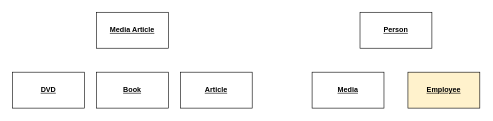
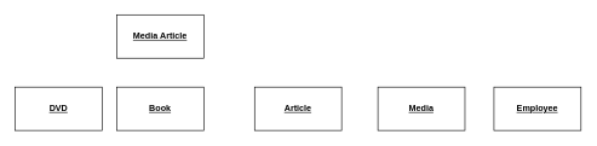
  <mxCell id="0" />
  <mxCell id="1" parent="0" />
  <mxCell id="2" value="&lt;b&gt;&lt;u&gt;Media Article&lt;/u&gt;&lt;/b&gt;" style="rounded=0;whiteSpace=wrap;html=1;" vertex="1" parent="1"><mxGeometry x="160" y="20" width="120" height="60" as="geometry" /></mxCell>
  <mxCell id="3" value="&lt;b&gt;&lt;u&gt;Book&lt;/u&gt;&lt;/b&gt;" style="rounded=0;whiteSpace=wrap;html=1;" vertex="1" parent="1"><mxGeometry x="160" y="120" width="120" height="60" as="geometry" /></mxCell>
  <mxCell id="4" value="&lt;b&gt;&lt;u&gt;DVD&lt;/u&gt;&lt;/b&gt;" style="rounded=0;whiteSpace=wrap;html=1;" vertex="1" parent="1"><mxGeometry x="20" y="120" width="120" height="60" as="geometry" /></mxCell>
- <mxCell id="5" value="&lt;b&gt;&lt;u&gt;Article&lt;/u&gt;&lt;/b&gt;" style="rounded=0;whiteSpace=wrap;html=1;" vertex="1" parent="1"><mxGeometry x="300" y="120" width="120" height="60" as="geometry" /></mxCell>
- <mxCell id="6" value="&lt;b&gt;&lt;u&gt;Person&lt;/u&gt;&lt;/b&gt;" style="rounded=0;whiteSpace=wrap;html=1;" vertex="1" parent="1"><mxGeometry x="600" y="20" width="120" height="60" as="geometry" /></mxCell>
+ <mxCell id="5" value="&lt;b&gt;&lt;u&gt;Article&lt;/u&gt;&lt;/b&gt;" style="rounded=0;whiteSpace=wrap;html=1;" vertex="1" parent="1"><mxGeometry x="350" y="120" width="120" height="60" as="geometry" /></mxCell>
  <mxCell id="7" value="&lt;u&gt;&lt;b&gt;Media&lt;/b&gt;&lt;/u&gt;" style="rounded=0;whiteSpace=wrap;html=1;" vertex="1" parent="1"><mxGeometry x="520" y="120" width="120" height="60" as="geometry" /></mxCell>
- <mxCell id="8" value="&lt;b&gt;&lt;u&gt;Employee&lt;/u&gt;&lt;/b&gt;" style="rounded=0;whiteSpace=wrap;html=1;fillColor=#fff2cc;" vertex="1" parent="1"><mxGeometry x="680" y="120" width="120" height="60" as="geometry" /></mxCell>
+ <mxCell id="8" value="&lt;b&gt;&lt;u&gt;Employee&lt;/u&gt;&lt;/b&gt;" style="rounded=0;whiteSpace=wrap;html=1;" vertex="1" parent="1"><mxGeometry x="680" y="120" width="120" height="60" as="geometry" /></mxCell>
